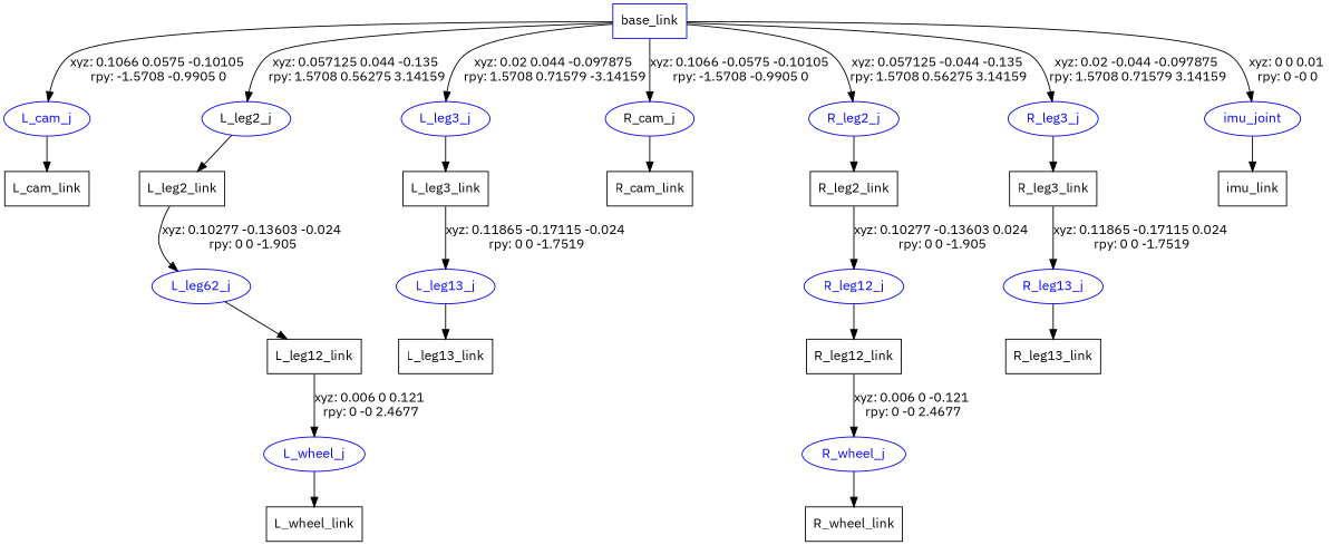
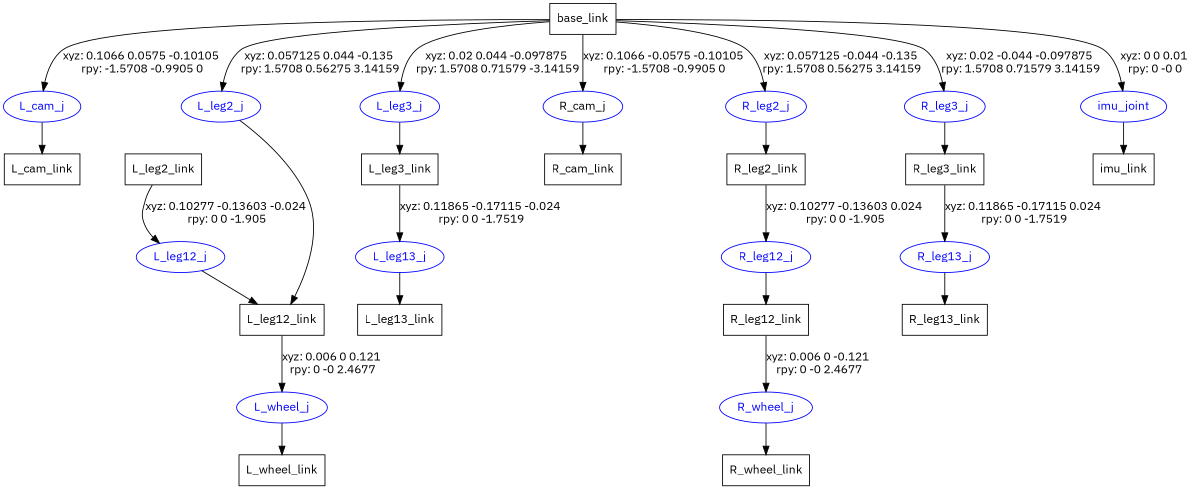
  digraph {
    fontname="IBM Plex Sans"
    node [fontname="IBM Plex Sans" shape=box]
    edge [fontname="IBM Plex Sans"]
-   n1 [label=base_link color=blue]
+   n1 [label=base_link]
    L_cam_j [color=blue fontcolor=blue shape=ellipse]
-   L_leg2_j [color=blue fontcolor=black shape=ellipse]
+   L_leg2_j [color=blue fontcolor=blue shape=ellipse]
    L_leg3_j [color=blue fontcolor=blue shape=ellipse]
    R_cam_j [color=blue fontcolor=black shape=ellipse]
    R_leg2_j [color=blue fontcolor=blue shape=ellipse]
    R_leg3_j [color=blue fontcolor=blue shape=ellipse]
    imu_joint [color=blue fontcolor=blue shape=ellipse]
    n9 [label=L_cam_link]
    n10 [label=L_leg2_link]
    n11 [label=L_leg3_link]
    n12 [label=R_cam_link]
    n13 [label=R_leg2_link]
    n14 [label=R_leg3_link]
    n15 [label=imu_link]
-   L_leg12_j [color=blue fontcolor=blue shape=ellipse label=L_leg62_j]
+   L_leg12_j [color=blue fontcolor=blue shape=ellipse]
    n17 [label=L_leg12_link]
    L_wheel_j [color=blue fontcolor=blue shape=ellipse]
    n19 [label=L_wheel_link]
    L_leg13_j [color=blue fontcolor=blue shape=ellipse]
    n21 [label=L_leg13_link]
    R_leg12_j [color=blue fontcolor=blue shape=ellipse]
    n23 [label=R_leg12_link]
    R_wheel_j [color=blue fontcolor=blue shape=ellipse]
    n25 [label=R_wheel_link]
    R_leg13_j [color=blue fontcolor=blue shape=ellipse]
    n27 [label=R_leg13_link]
    n1 -> L_cam_j [label="xyz: 0.1066 0.0575 -0.10105 \nrpy: -1.5708 -0.9905 0"]
    n1 -> L_leg2_j [label="xyz: 0.057125 0.044 -0.135 \nrpy: 1.5708 0.56275 3.14159"]
    n1 -> L_leg3_j [label="xyz: 0.02 0.044 -0.097875 \nrpy: 1.5708 0.71579 -3.14159"]
    n1 -> R_cam_j [label="xyz: 0.1066 -0.0575 -0.10105 \nrpy: -1.5708 -0.9905 0"]
    n1 -> R_leg2_j [label="xyz: 0.057125 -0.044 -0.135 \nrpy: 1.5708 0.56275 3.14159"]
    n1 -> R_leg3_j [label="xyz: 0.02 -0.044 -0.097875 \nrpy: 1.5708 0.71579 3.14159"]
    n1 -> imu_joint [label="xyz: 0 0 0.01 \nrpy: 0 -0 0"]
    L_cam_j -> n9
-   L_leg2_j -> n10
+   L_leg2_j -> n17
    L_leg3_j -> n11
    R_cam_j -> n12
    R_leg2_j -> n13
    R_leg3_j -> n14
    imu_joint -> n15
    n10 -> L_leg12_j [label="xyz: 0.10277 -0.13603 -0.024 \nrpy: 0 0 -1.905"]
    n11 -> L_leg13_j [label="xyz: 0.11865 -0.17115 -0.024 \nrpy: 0 0 -1.7519"]
    n13 -> R_leg12_j [label="xyz: 0.10277 -0.13603 0.024 \nrpy: 0 0 -1.905"]
    n14 -> R_leg13_j [label="xyz: 0.11865 -0.17115 0.024 \nrpy: 0 0 -1.7519"]
    L_leg12_j -> n17
    n17 -> L_wheel_j [label="xyz: 0.006 0 0.121 \nrpy: 0 -0 2.4677"]
    L_wheel_j -> n19
    L_leg13_j -> n21
    R_leg12_j -> n23
    n23 -> R_wheel_j [label="xyz: 0.006 0 -0.121 \nrpy: 0 -0 2.4677"]
    R_wheel_j -> n25
    R_leg13_j -> n27
  }
